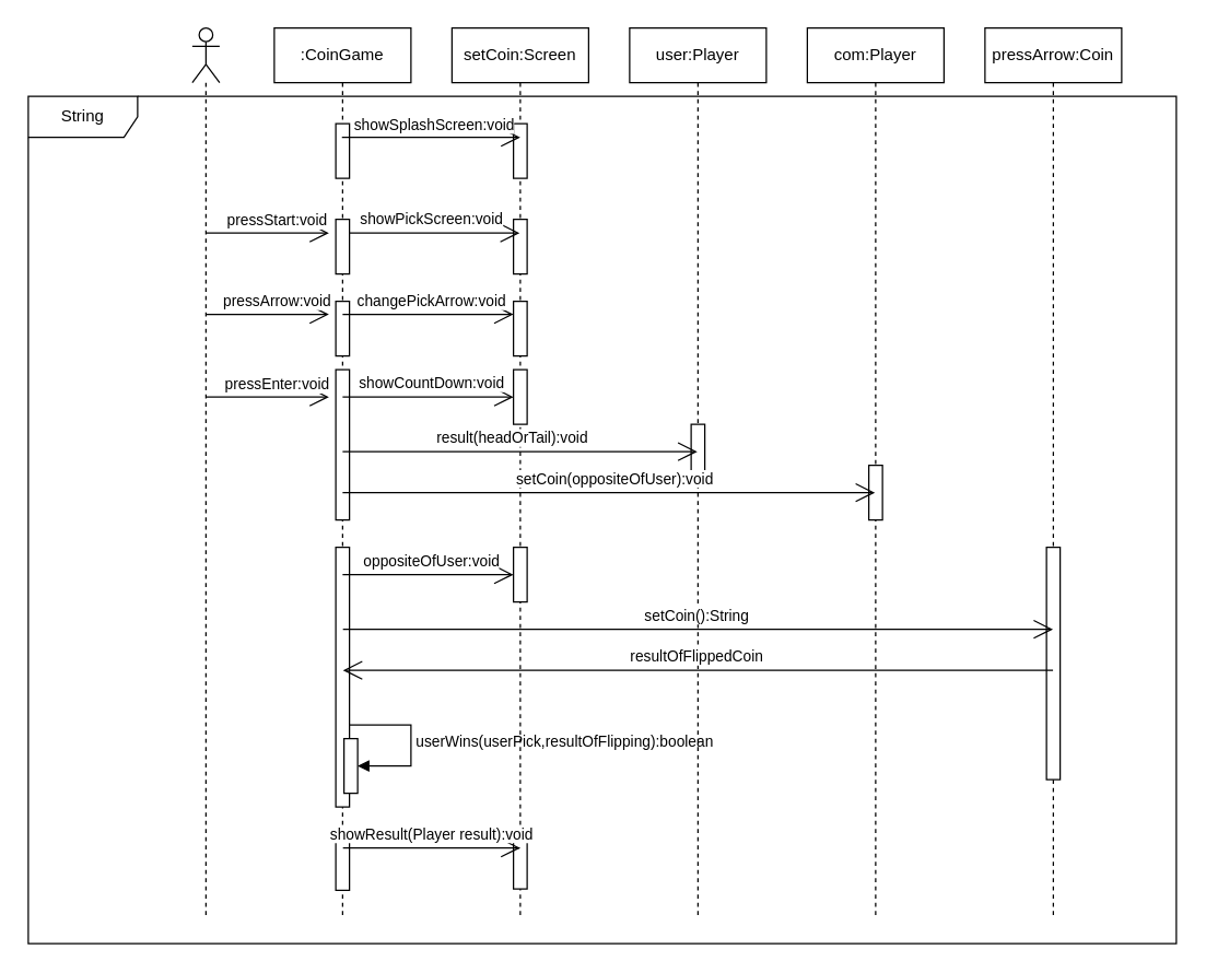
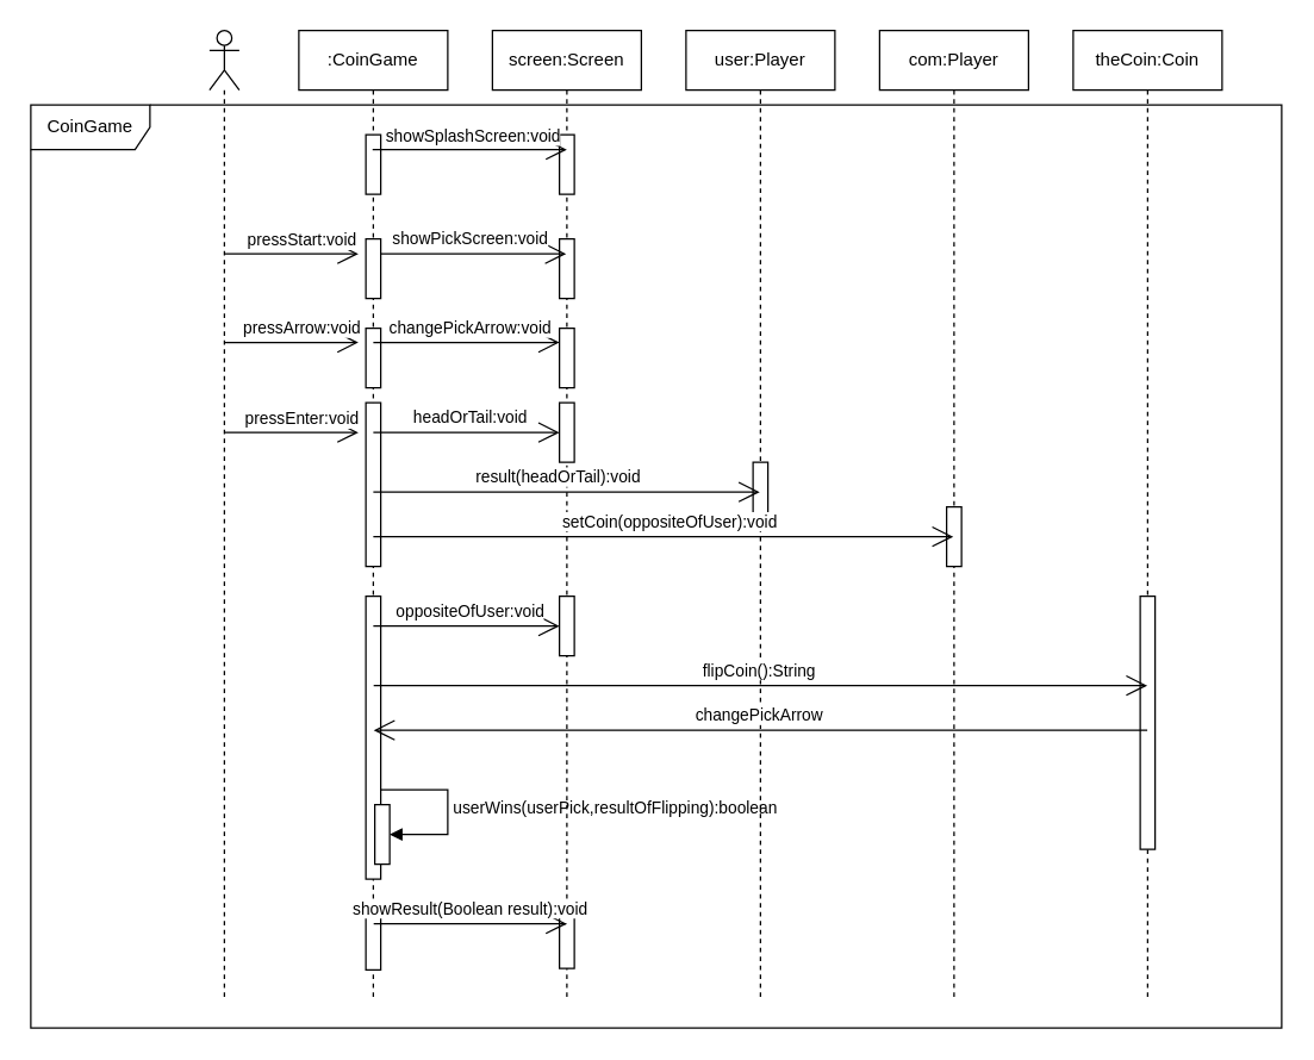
  <mxCell id="0" />
  <mxCell id="1" parent="0" />
- <mxCell id="2" value="String" style="shape=umlFrame;whiteSpace=wrap;html=1;pointerEvents=0;width=80;height=30;" vertex="1" parent="1"><mxGeometry y="70" width="840" height="620" as="geometry" x="20" /></mxCell>
+ <mxCell id="2" value="CoinGame" style="shape=umlFrame;whiteSpace=wrap;html=1;pointerEvents=0;width=80;height=30;" vertex="1" parent="1"><mxGeometry y="70" width="840" height="620" as="geometry" x="20" /></mxCell>
  <mxCell id="3" value=":CoinGame" style="shape=umlLifeline;perimeter=lifelinePerimeter;whiteSpace=wrap;html=1;container=1;dropTarget=0;collapsible=0;recursiveResize=0;outlineConnect=0;portConstraint=eastwest;newEdgeStyle={&quot;edgeStyle&quot;:&quot;elbowEdgeStyle&quot;,&quot;elbow&quot;:&quot;vertical&quot;,&quot;curved&quot;:0,&quot;rounded&quot;:0};" vertex="1" parent="1"><mxGeometry x="200" y="20" width="100" height="650" as="geometry" /></mxCell>
  <mxCell id="4" value="" style="html=1;points=[];perimeter=orthogonalPerimeter;outlineConnect=0;targetShapes=umlLifeline;portConstraint=eastwest;newEdgeStyle={&quot;edgeStyle&quot;:&quot;elbowEdgeStyle&quot;,&quot;elbow&quot;:&quot;vertical&quot;,&quot;curved&quot;:0,&quot;rounded&quot;:0};" vertex="1" parent="3"><mxGeometry x="45" y="70" width="10" height="40" as="geometry" /></mxCell>
  <mxCell id="5" value="" style="html=1;points=[];perimeter=orthogonalPerimeter;outlineConnect=0;targetShapes=umlLifeline;portConstraint=eastwest;newEdgeStyle={&quot;edgeStyle&quot;:&quot;elbowEdgeStyle&quot;,&quot;elbow&quot;:&quot;vertical&quot;,&quot;curved&quot;:0,&quot;rounded&quot;:0};" vertex="1" parent="3"><mxGeometry x="45" y="140" width="10" height="40" as="geometry" /></mxCell>
  <mxCell id="6" value="" style="html=1;points=[];perimeter=orthogonalPerimeter;outlineConnect=0;targetShapes=umlLifeline;portConstraint=eastwest;newEdgeStyle={&quot;edgeStyle&quot;:&quot;elbowEdgeStyle&quot;,&quot;elbow&quot;:&quot;vertical&quot;,&quot;curved&quot;:0,&quot;rounded&quot;:0};" vertex="1" parent="3"><mxGeometry x="45" y="200" width="10" height="40" as="geometry" /></mxCell>
  <mxCell id="7" value="" style="html=1;points=[];perimeter=orthogonalPerimeter;outlineConnect=0;targetShapes=umlLifeline;portConstraint=eastwest;newEdgeStyle={&quot;edgeStyle&quot;:&quot;elbowEdgeStyle&quot;,&quot;elbow&quot;:&quot;vertical&quot;,&quot;curved&quot;:0,&quot;rounded&quot;:0};" vertex="1" parent="3"><mxGeometry x="45" y="250" width="10" height="110" as="geometry" /></mxCell>
  <mxCell id="8" value="" style="html=1;points=[];perimeter=orthogonalPerimeter;outlineConnect=0;targetShapes=umlLifeline;portConstraint=eastwest;newEdgeStyle={&quot;edgeStyle&quot;:&quot;elbowEdgeStyle&quot;,&quot;elbow&quot;:&quot;vertical&quot;,&quot;curved&quot;:0,&quot;rounded&quot;:0};" vertex="1" parent="3"><mxGeometry x="45" y="380" width="10" height="190" as="geometry" /></mxCell>
  <mxCell id="9" value="" style="html=1;points=[];perimeter=orthogonalPerimeter;outlineConnect=0;targetShapes=umlLifeline;portConstraint=eastwest;newEdgeStyle={&quot;edgeStyle&quot;:&quot;elbowEdgeStyle&quot;,&quot;elbow&quot;:&quot;vertical&quot;,&quot;curved&quot;:0,&quot;rounded&quot;:0};" vertex="1" parent="3"><mxGeometry x="51" y="520" width="10" height="40" as="geometry" /></mxCell>
  <mxCell id="10" value="userWins(userPick,resultOfFlipping):boolean" style="html=1;align=left;spacingLeft=2;endArrow=block;rounded=0;edgeStyle=orthogonalEdgeStyle;curved=0;rounded=0;" edge="1" target="9" parent="3" source="8"><mxGeometry relative="1" as="geometry"><mxPoint x="70" y="480" as="sourcePoint" /><Array as="points"><mxPoint x="100" y="510" /><mxPoint x="100" y="540" /></Array></mxGeometry></mxCell>
  <mxCell id="11" value="" style="html=1;points=[];perimeter=orthogonalPerimeter;outlineConnect=0;targetShapes=umlLifeline;portConstraint=eastwest;newEdgeStyle={&quot;edgeStyle&quot;:&quot;elbowEdgeStyle&quot;,&quot;elbow&quot;:&quot;vertical&quot;,&quot;curved&quot;:0,&quot;rounded&quot;:0};" vertex="1" parent="3"><mxGeometry x="45" y="591" width="10" height="40" as="geometry" /></mxCell>
- <mxCell id="12" value="setCoin:Screen" style="shape=umlLifeline;perimeter=lifelinePerimeter;whiteSpace=wrap;html=1;container=1;dropTarget=0;collapsible=0;recursiveResize=0;outlineConnect=0;portConstraint=eastwest;newEdgeStyle={&quot;edgeStyle&quot;:&quot;elbowEdgeStyle&quot;,&quot;elbow&quot;:&quot;vertical&quot;,&quot;curved&quot;:0,&quot;rounded&quot;:0};" vertex="1" parent="1"><mxGeometry x="330" y="20" width="100" height="650" as="geometry" /></mxCell>
+ <mxCell id="12" value="screen:Screen" style="shape=umlLifeline;perimeter=lifelinePerimeter;whiteSpace=wrap;html=1;container=1;dropTarget=0;collapsible=0;recursiveResize=0;outlineConnect=0;portConstraint=eastwest;newEdgeStyle={&quot;edgeStyle&quot;:&quot;elbowEdgeStyle&quot;,&quot;elbow&quot;:&quot;vertical&quot;,&quot;curved&quot;:0,&quot;rounded&quot;:0};" vertex="1" parent="1"><mxGeometry x="330" y="20" width="100" height="650" as="geometry" /></mxCell>
  <mxCell id="13" value="" style="html=1;points=[];perimeter=orthogonalPerimeter;outlineConnect=0;targetShapes=umlLifeline;portConstraint=eastwest;newEdgeStyle={&quot;edgeStyle&quot;:&quot;elbowEdgeStyle&quot;,&quot;elbow&quot;:&quot;vertical&quot;,&quot;curved&quot;:0,&quot;rounded&quot;:0};" vertex="1" parent="12"><mxGeometry x="45" y="70" width="10" height="40" as="geometry" /></mxCell>
  <mxCell id="14" value="" style="html=1;points=[];perimeter=orthogonalPerimeter;outlineConnect=0;targetShapes=umlLifeline;portConstraint=eastwest;newEdgeStyle={&quot;edgeStyle&quot;:&quot;elbowEdgeStyle&quot;,&quot;elbow&quot;:&quot;vertical&quot;,&quot;curved&quot;:0,&quot;rounded&quot;:0};" vertex="1" parent="12"><mxGeometry x="45" y="140" width="10" height="40" as="geometry" /></mxCell>
  <mxCell id="15" value="" style="html=1;points=[];perimeter=orthogonalPerimeter;outlineConnect=0;targetShapes=umlLifeline;portConstraint=eastwest;newEdgeStyle={&quot;edgeStyle&quot;:&quot;elbowEdgeStyle&quot;,&quot;elbow&quot;:&quot;vertical&quot;,&quot;curved&quot;:0,&quot;rounded&quot;:0};" vertex="1" parent="12"><mxGeometry x="45" y="200" width="10" height="40" as="geometry" /></mxCell>
  <mxCell id="16" value="" style="html=1;points=[];perimeter=orthogonalPerimeter;outlineConnect=0;targetShapes=umlLifeline;portConstraint=eastwest;newEdgeStyle={&quot;edgeStyle&quot;:&quot;elbowEdgeStyle&quot;,&quot;elbow&quot;:&quot;vertical&quot;,&quot;curved&quot;:0,&quot;rounded&quot;:0};" vertex="1" parent="12"><mxGeometry x="45" y="380" width="10" height="40" as="geometry" /></mxCell>
  <mxCell id="17" value="" style="html=1;points=[];perimeter=orthogonalPerimeter;outlineConnect=0;targetShapes=umlLifeline;portConstraint=eastwest;newEdgeStyle={&quot;edgeStyle&quot;:&quot;elbowEdgeStyle&quot;,&quot;elbow&quot;:&quot;vertical&quot;,&quot;curved&quot;:0,&quot;rounded&quot;:0};" vertex="1" parent="12"><mxGeometry x="45" y="590" width="10" height="40" as="geometry" /></mxCell>
  <mxCell id="18" value="user:Player" style="shape=umlLifeline;perimeter=lifelinePerimeter;whiteSpace=wrap;html=1;container=1;dropTarget=0;collapsible=0;recursiveResize=0;outlineConnect=0;portConstraint=eastwest;newEdgeStyle={&quot;edgeStyle&quot;:&quot;elbowEdgeStyle&quot;,&quot;elbow&quot;:&quot;vertical&quot;,&quot;curved&quot;:0,&quot;rounded&quot;:0};" vertex="1" parent="1"><mxGeometry x="460" y="20" width="100" height="650" as="geometry" /></mxCell>
  <mxCell id="19" value="" style="html=1;points=[];perimeter=orthogonalPerimeter;outlineConnect=0;targetShapes=umlLifeline;portConstraint=eastwest;newEdgeStyle={&quot;edgeStyle&quot;:&quot;elbowEdgeStyle&quot;,&quot;elbow&quot;:&quot;vertical&quot;,&quot;curved&quot;:0,&quot;rounded&quot;:0};" vertex="1" parent="18"><mxGeometry x="45" y="290" width="10" height="40" as="geometry" /></mxCell>
  <mxCell id="20" value="com:Player" style="shape=umlLifeline;perimeter=lifelinePerimeter;whiteSpace=wrap;html=1;container=1;dropTarget=0;collapsible=0;recursiveResize=0;outlineConnect=0;portConstraint=eastwest;newEdgeStyle={&quot;edgeStyle&quot;:&quot;elbowEdgeStyle&quot;,&quot;elbow&quot;:&quot;vertical&quot;,&quot;curved&quot;:0,&quot;rounded&quot;:0};" vertex="1" parent="1"><mxGeometry x="590" y="20" width="100" height="650" as="geometry" /></mxCell>
  <mxCell id="21" value="" style="html=1;points=[];perimeter=orthogonalPerimeter;outlineConnect=0;targetShapes=umlLifeline;portConstraint=eastwest;newEdgeStyle={&quot;edgeStyle&quot;:&quot;elbowEdgeStyle&quot;,&quot;elbow&quot;:&quot;vertical&quot;,&quot;curved&quot;:0,&quot;rounded&quot;:0};" vertex="1" parent="20"><mxGeometry x="45" y="320" width="10" height="40" as="geometry" /></mxCell>
- <mxCell id="22" value="pressArrow:Coin" style="shape=umlLifeline;perimeter=lifelinePerimeter;whiteSpace=wrap;html=1;container=1;dropTarget=0;collapsible=0;recursiveResize=0;outlineConnect=0;portConstraint=eastwest;newEdgeStyle={&quot;edgeStyle&quot;:&quot;elbowEdgeStyle&quot;,&quot;elbow&quot;:&quot;vertical&quot;,&quot;curved&quot;:0,&quot;rounded&quot;:0};" vertex="1" parent="1"><mxGeometry x="720" y="20" width="100" height="650" as="geometry" /></mxCell>
+ <mxCell id="22" value="theCoin:Coin" style="shape=umlLifeline;perimeter=lifelinePerimeter;whiteSpace=wrap;html=1;container=1;dropTarget=0;collapsible=0;recursiveResize=0;outlineConnect=0;portConstraint=eastwest;newEdgeStyle={&quot;edgeStyle&quot;:&quot;elbowEdgeStyle&quot;,&quot;elbow&quot;:&quot;vertical&quot;,&quot;curved&quot;:0,&quot;rounded&quot;:0};" vertex="1" parent="1"><mxGeometry x="720" y="20" width="100" height="650" as="geometry" /></mxCell>
  <mxCell id="23" value="" style="html=1;points=[];perimeter=orthogonalPerimeter;outlineConnect=0;targetShapes=umlLifeline;portConstraint=eastwest;newEdgeStyle={&quot;edgeStyle&quot;:&quot;elbowEdgeStyle&quot;,&quot;elbow&quot;:&quot;vertical&quot;,&quot;curved&quot;:0,&quot;rounded&quot;:0};" vertex="1" parent="22"><mxGeometry x="45" y="380" width="10" height="170" as="geometry" /></mxCell>
  <mxCell id="24" value="" style="endArrow=open;endFill=1;endSize=12;html=1;rounded=0;" edge="1" parent="1" source="3"><mxGeometry width="160" relative="1" as="geometry"><mxPoint x="280" y="100" as="sourcePoint" /><mxPoint x="380" y="100" as="targetPoint" /></mxGeometry></mxCell>
  <mxCell id="25" value="showSplashScreen:void" style="edgeLabel;html=1;align=center;verticalAlign=middle;resizable=0;points=[];" vertex="1" connectable="0" parent="24"><mxGeometry x="0.317" relative="1" as="geometry"><mxPoint x="-19" y="-10" as="offset" /></mxGeometry></mxCell>
  <mxCell id="26" value="" style="shape=umlLifeline;perimeter=lifelinePerimeter;whiteSpace=wrap;html=1;container=1;dropTarget=0;collapsible=0;recursiveResize=0;outlineConnect=0;portConstraint=eastwest;newEdgeStyle={&quot;edgeStyle&quot;:&quot;elbowEdgeStyle&quot;,&quot;elbow&quot;:&quot;vertical&quot;,&quot;curved&quot;:0,&quot;rounded&quot;:0};participant=umlActor;" vertex="1" parent="1"><mxGeometry x="140" y="20" width="20" height="650" as="geometry" /></mxCell>
  <mxCell id="27" value="" style="endArrow=open;endFill=1;endSize=12;html=1;rounded=0;" edge="1" parent="1"><mxGeometry width="160" relative="1" as="geometry"><mxPoint x="150" y="170" as="sourcePoint" /><mxPoint x="240" y="170" as="targetPoint" /></mxGeometry></mxCell>
  <mxCell id="28" value="pressStart:void" style="edgeLabel;html=1;align=center;verticalAlign=middle;resizable=0;points=[];" vertex="1" connectable="0" parent="27"><mxGeometry x="0.526" y="3" relative="1" as="geometry"><mxPoint x="-18" y="-7" as="offset" /></mxGeometry></mxCell>
  <mxCell id="29" value="" style="endArrow=open;endFill=1;endSize=12;html=1;rounded=0;" edge="1" parent="1" source="5" target="12"><mxGeometry width="160" relative="1" as="geometry"><mxPoint x="260" y="170" as="sourcePoint" /><mxPoint x="360" y="170" as="targetPoint" /><Array as="points"><mxPoint x="310" y="170" /></Array></mxGeometry></mxCell>
  <mxCell id="30" value="showPickScreen:void" style="edgeLabel;html=1;align=center;verticalAlign=middle;resizable=0;points=[];" vertex="1" connectable="0" parent="1"><mxGeometry x="326.5" y="120" as="geometry"><mxPoint x="-12" y="39" as="offset" /></mxGeometry></mxCell>
  <mxCell id="31" value="" style="endArrow=open;endFill=1;endSize=12;html=1;rounded=0;" edge="1" parent="1"><mxGeometry width="160" relative="1" as="geometry"><mxPoint x="250" y="229.58" as="sourcePoint" /><mxPoint x="375" y="229.58" as="targetPoint" /><Array as="points"><mxPoint x="305" y="229.58" /></Array></mxGeometry></mxCell>
  <mxCell id="32" value="changePickArrow:void" style="edgeLabel;html=1;align=center;verticalAlign=middle;resizable=0;points=[];" vertex="1" connectable="0" parent="1"><mxGeometry x="326.5" y="180" as="geometry"><mxPoint x="-12" y="39" as="offset" /></mxGeometry></mxCell>
  <mxCell id="33" value="" style="endArrow=open;endFill=1;endSize=12;html=1;rounded=0;" edge="1" parent="1"><mxGeometry width="160" relative="1" as="geometry"><mxPoint x="150" y="229.58" as="sourcePoint" /><mxPoint x="240" y="229.58" as="targetPoint" /></mxGeometry></mxCell>
  <mxCell id="34" value="pressArrow:void" style="edgeLabel;html=1;align=center;verticalAlign=middle;resizable=0;points=[];" vertex="1" connectable="0" parent="33"><mxGeometry x="0.526" y="3" relative="1" as="geometry"><mxPoint x="-18" y="-7" as="offset" /></mxGeometry></mxCell>
  <mxCell id="35" value="" style="endArrow=open;endFill=1;endSize=12;html=1;rounded=0;" edge="1" parent="1"><mxGeometry width="160" relative="1" as="geometry"><mxPoint x="150" y="290" as="sourcePoint" /><mxPoint x="240" y="290" as="targetPoint" /></mxGeometry></mxCell>
  <mxCell id="36" value="pressEnter:void" style="edgeLabel;html=1;align=center;verticalAlign=middle;resizable=0;points=[];" vertex="1" connectable="0" parent="35"><mxGeometry x="0.526" y="3" relative="1" as="geometry"><mxPoint x="-18" y="-7" as="offset" /></mxGeometry></mxCell>
  <mxCell id="37" value="" style="endArrow=open;endFill=1;endSize=12;html=1;rounded=0;" edge="1" parent="1" target="38"><mxGeometry width="160" relative="1" as="geometry"><mxPoint x="360" y="290" as="sourcePoint" /><mxPoint x="385" y="290" as="targetPoint" /><Array as="points"><mxPoint x="250" y="290" /></Array></mxGeometry></mxCell>
  <mxCell id="38" value="" style="html=1;points=[];perimeter=orthogonalPerimeter;outlineConnect=0;targetShapes=umlLifeline;portConstraint=eastwest;newEdgeStyle={&quot;edgeStyle&quot;:&quot;elbowEdgeStyle&quot;,&quot;elbow&quot;:&quot;vertical&quot;,&quot;curved&quot;:0,&quot;rounded&quot;:0};" vertex="1" parent="1"><mxGeometry x="375" y="270" width="10" height="40" as="geometry" /></mxCell>
- <mxCell id="39" value="showCountDown:void" style="edgeLabel;html=1;align=center;verticalAlign=middle;resizable=0;points=[];" vertex="1" connectable="0" parent="1"><mxGeometry x="326.5" y="240" as="geometry"><mxPoint x="-12" y="39" as="offset" /></mxGeometry></mxCell>
+ <mxCell id="39" value="headOrTail:void" style="edgeLabel;html=1;align=center;verticalAlign=middle;resizable=0;points=[];" vertex="1" connectable="0" parent="1"><mxGeometry x="326.5" y="240" as="geometry"><mxPoint x="-12" y="39" as="offset" /></mxGeometry></mxCell>
  <mxCell id="40" value="" style="endArrow=open;endFill=1;endSize=12;html=1;rounded=0;" edge="1" parent="1" target="18"><mxGeometry width="160" relative="1" as="geometry"><mxPoint x="360" y="330" as="sourcePoint" /><mxPoint x="375" y="330" as="targetPoint" /><Array as="points"><mxPoint x="250" y="330" /></Array></mxGeometry></mxCell>
  <mxCell id="41" value="result(headOrTail):void" style="edgeLabel;html=1;align=center;verticalAlign=middle;resizable=0;points=[];" vertex="1" connectable="0" parent="1"><mxGeometry x="385" y="280" as="geometry"><mxPoint x="-12" y="39" as="offset" /></mxGeometry></mxCell>
  <mxCell id="42" value="" style="endArrow=open;endFill=1;endSize=12;html=1;rounded=0;" edge="1" parent="1" target="20"><mxGeometry width="160" relative="1" as="geometry"><mxPoint x="365" y="360" as="sourcePoint" /><mxPoint x="515" y="360" as="targetPoint" /><Array as="points"><mxPoint x="250" y="360" /></Array></mxGeometry></mxCell>
  <mxCell id="43" value="setCoin(oppositeOfUser):void" style="edgeLabel;html=1;align=center;verticalAlign=middle;resizable=0;points=[];" vertex="1" connectable="0" parent="1"><mxGeometry x="460" y="310" as="geometry"><mxPoint x="-12" y="39" as="offset" /></mxGeometry></mxCell>
  <mxCell id="44" value="" style="endArrow=open;endFill=1;endSize=12;html=1;rounded=0;" edge="1" parent="1"><mxGeometry width="160" relative="1" as="geometry"><mxPoint x="360.25" y="460" as="sourcePoint" /><mxPoint x="769.75" y="460" as="targetPoint" /><Array as="points"><mxPoint x="250.25" y="460" /></Array></mxGeometry></mxCell>
- <mxCell id="45" value="setCoin():String" style="edgeLabel;html=1;align=center;verticalAlign=middle;resizable=0;points=[];" vertex="1" connectable="0" parent="1"><mxGeometry x="520.25" y="410" as="geometry"><mxPoint x="-12" y="39" as="offset" /></mxGeometry></mxCell>
+ <mxCell id="45" value="flipCoin():String" style="edgeLabel;html=1;align=center;verticalAlign=middle;resizable=0;points=[];" vertex="1" connectable="0" parent="1"><mxGeometry x="520.25" y="410" as="geometry"><mxPoint x="-12" y="39" as="offset" /></mxGeometry></mxCell>
  <mxCell id="46" value="" style="endArrow=open;endFill=1;endSize=12;html=1;rounded=0;" edge="1" parent="1"><mxGeometry width="160" relative="1" as="geometry"><mxPoint x="769.75" y="490" as="sourcePoint" /><mxPoint x="250.25" y="490" as="targetPoint" /><Array as="points"><mxPoint x="720.25" y="490" /></Array></mxGeometry></mxCell>
- <mxCell id="47" value="resultOfFlippedCoin" style="edgeLabel;html=1;align=center;verticalAlign=middle;resizable=0;points=[];" vertex="1" connectable="0" parent="1"><mxGeometry x="520.25" y="440" as="geometry"><mxPoint x="-12" y="39" as="offset" /></mxGeometry></mxCell>
+ <mxCell id="47" value="changePickArrow" style="edgeLabel;html=1;align=center;verticalAlign=middle;resizable=0;points=[];" vertex="1" connectable="0" parent="1"><mxGeometry x="520.25" y="440" as="geometry"><mxPoint x="-12" y="39" as="offset" /></mxGeometry></mxCell>
  <mxCell id="48" value="" style="endArrow=open;endFill=1;endSize=12;html=1;rounded=0;" edge="1" parent="1"><mxGeometry width="160" relative="1" as="geometry"><mxPoint x="360" y="420" as="sourcePoint" /><mxPoint x="375" y="420" as="targetPoint" /><Array as="points"><mxPoint x="250" y="420" /></Array></mxGeometry></mxCell>
  <mxCell id="49" value="oppositeOfUser:void" style="edgeLabel;html=1;align=center;verticalAlign=middle;resizable=0;points=[];" vertex="1" connectable="0" parent="1"><mxGeometry x="326.5" y="370" as="geometry"><mxPoint x="-12" y="39" as="offset" /></mxGeometry></mxCell>
  <mxCell id="50" value="" style="endArrow=open;endFill=1;endSize=12;html=1;rounded=0;" edge="1" parent="1" source="12"><mxGeometry width="160" relative="1" as="geometry"><mxPoint x="360.25" y="620" as="sourcePoint" /><mxPoint x="380" y="620" as="targetPoint" /><Array as="points"><mxPoint x="250.25" y="620" /></Array></mxGeometry></mxCell>
- <mxCell id="51" value="showResult(Player result):void" style="edgeLabel;html=1;align=center;verticalAlign=middle;resizable=0;points=[];" vertex="1" connectable="0" parent="1"><mxGeometry x="326.5" y="570" as="geometry"><mxPoint x="-12" y="39" as="offset" /></mxGeometry></mxCell>
+ <mxCell id="51" value="showResult(Boolean result):void" style="edgeLabel;html=1;align=center;verticalAlign=middle;resizable=0;points=[];" vertex="1" connectable="0" parent="1"><mxGeometry x="326.5" y="570" as="geometry"><mxPoint x="-12" y="39" as="offset" /></mxGeometry></mxCell>
